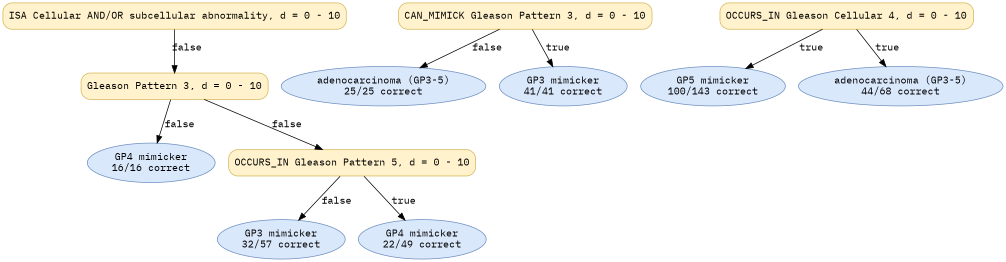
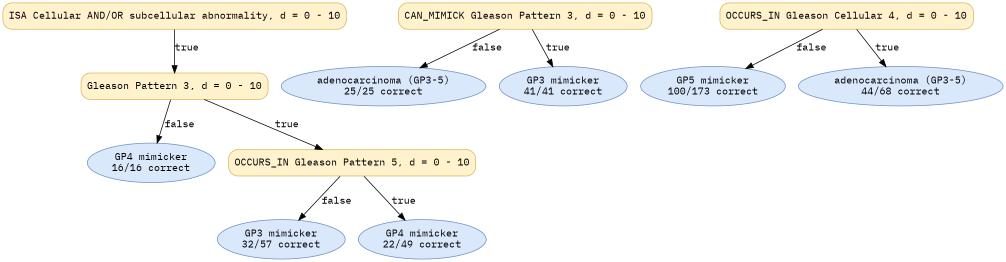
  digraph {
    fontname="IBM Plex Mono"
    node [color="#6C8EBF" fillcolor="#DAE8FC" fontname="IBM Plex Mono" shape=ellipse style="rounded,filled"]
    edge [fontname="IBM Plex Mono"]
    n1 [color="#D6B656" fillcolor="#FFF2CC" label="ISA Cellular AND/OR subcellular abnormality, d = 0 - 10" shape=box]
    n2 [color="#D6B656" fillcolor="#FFF2CC" label="Gleason Pattern 3, d = 0 - 10" shape=box]
    n3 [label=<GP4 mimicker<br/>16/16 correct>]
    n4 [color="#D6B656" fillcolor="#FFF2CC" label="OCCURS_IN Gleason Pattern 5, d = 0 - 10" shape=box]
    n5 [color="#D6B656" fillcolor="#FFF2CC" label="CAN_MIMICK Gleason Pattern 3, d = 0 - 10" shape=box]
    n6 [label=<adenocarcinoma (GP3-5)<br/>25/25 correct>]
    n7 [label=<GP3 mimicker<br/>41/41 correct>]
    n8 [color="#D6B656" fillcolor="#FFF2CC" label="OCCURS_IN Gleason Cellular 4, d = 0 - 10" shape=box]
-   n9 [label=<GP5 mimicker<br/>100/143 correct>]
+   n9 [label=<GP5 mimicker<br/>100/173 correct>]
    n10 [label=<adenocarcinoma (GP3-5)<br/>44/68 correct>]
    n11 [label=<GP3 mimicker<br/>32/57 correct>]
    n12 [label=<GP4 mimicker<br/>22/49 correct>]
-   n1 -> n2 [label=false]
+   n1 -> n2 [label=true]
    n2 -> n3 [label=false]
-   n2 -> n4 [label=false]
+   n2 -> n4 [label=true]
    n4 -> n11 [label=false]
    n4 -> n12 [label=true]
    n5 -> n6 [label=false]
    n5 -> n7 [label=true]
-   n8 -> n9 [label=true]
+   n8 -> n9 [label=false]
    n8 -> n10 [label=true]
  }
